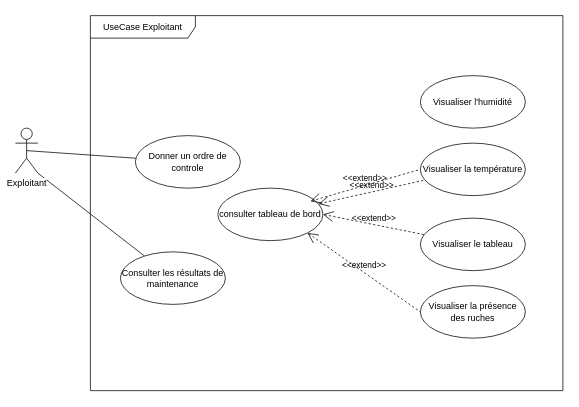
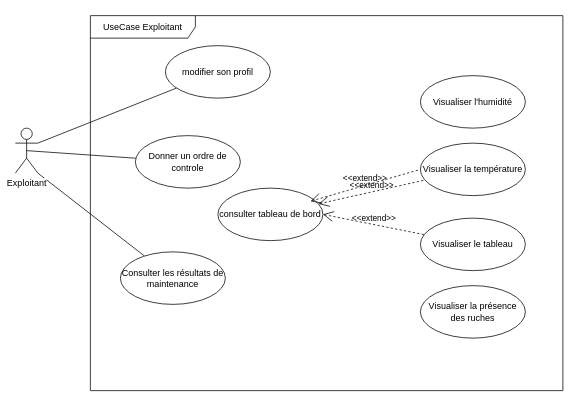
  <mxCell id="0" />
  <mxCell id="1" parent="0" />
  <mxCell id="2" value="UseCase Exploitant" style="shape=umlFrame;whiteSpace=wrap;html=1;width=140;height=30;" parent="1" vertex="1"><mxGeometry x="120" y="20" width="630" height="500" as="geometry" /></mxCell>
+ <mxCell id="3" style="edgeStyle=none;rounded=0;orthogonalLoop=1;jettySize=auto;html=1;exitX=1;exitY=0.333;exitDx=0;exitDy=0;exitPerimeter=0;endArrow=none;endFill=0;" parent="1" source="6" target="8" edge="1"><mxGeometry relative="1" as="geometry" /></mxCell>
  <mxCell id="4" style="edgeStyle=none;rounded=0;orthogonalLoop=1;jettySize=auto;html=1;exitX=0.5;exitY=0.5;exitDx=0;exitDy=0;exitPerimeter=0;endArrow=none;endFill=0;" parent="1" source="6" target="9" edge="1"><mxGeometry relative="1" as="geometry" /></mxCell>
  <mxCell id="5" style="edgeStyle=none;rounded=0;orthogonalLoop=1;jettySize=auto;html=1;endArrow=none;endFill=0;" parent="1" target="10" edge="1"><mxGeometry relative="1" as="geometry"><mxPoint x="50" y="230" as="sourcePoint" /></mxGeometry></mxCell>
  <mxCell id="6" value="Exploitant" style="shape=umlActor;verticalLabelPosition=bottom;labelBackgroundColor=#ffffff;verticalAlign=top;html=1;outlineConnect=0;" parent="1" vertex="1"><mxGeometry x="20" y="170" width="30" height="60" as="geometry" /></mxCell>
  <mxCell id="7" value="&lt;div&gt;consulter tableau de bord&lt;/div&gt;" style="ellipse;whiteSpace=wrap;html=1;" parent="1" vertex="1"><mxGeometry x="290" y="250" width="140" height="70" as="geometry" /></mxCell>
+ <mxCell id="8" value="modifier son profil" style="ellipse;whiteSpace=wrap;html=1;" parent="1" vertex="1"><mxGeometry x="220" y="60" width="140" height="70" as="geometry" /></mxCell>
  <mxCell id="9" value="Donner un ordre de controle" style="ellipse;whiteSpace=wrap;html=1;" parent="1" vertex="1"><mxGeometry x="180" y="180" width="140" height="70" as="geometry" /></mxCell>
  <mxCell id="10" value="Consulter les résultats de maintenance" style="ellipse;whiteSpace=wrap;html=1;" parent="1" vertex="1"><mxGeometry x="160" y="335" width="140" height="70" as="geometry" /></mxCell>
  <mxCell id="11" style="edgeStyle=none;rounded=0;orthogonalLoop=1;jettySize=auto;html=1;exitX=1;exitY=1;exitDx=0;exitDy=0;exitPerimeter=0;endArrow=none;endFill=0;" parent="1" source="6" target="6" edge="1"><mxGeometry relative="1" as="geometry" /></mxCell>
  <mxCell id="12" value="Visualiser l'humidité" style="ellipse;whiteSpace=wrap;html=1;" parent="1" vertex="1"><mxGeometry x="560" y="100" width="140" height="70" as="geometry" /></mxCell>
  <mxCell id="13" value="Visualiser la température" style="ellipse;whiteSpace=wrap;html=1;" parent="1" vertex="1"><mxGeometry x="560" y="190" width="140" height="70" as="geometry" /></mxCell>
  <mxCell id="14" value="Visualiser le tableau" style="ellipse;whiteSpace=wrap;html=1;" parent="1" vertex="1"><mxGeometry x="560" y="290" width="140" height="70" as="geometry" /></mxCell>
  <mxCell id="15" value="Visualiser la présence des ruches" style="ellipse;whiteSpace=wrap;html=1;" parent="1" vertex="1"><mxGeometry x="560" y="380" width="140" height="70" as="geometry" /></mxCell>
  <mxCell id="16" value="&amp;lt;&amp;lt;extend&amp;gt;&amp;gt;" style="edgeStyle=none;html=1;startArrow=open;endArrow=none;startSize=12;verticalAlign=bottom;dashed=1;labelBackgroundColor=none;" parent="1" source="7" target="13" edge="1"><mxGeometry width="160" relative="1" as="geometry"><mxPoint x="510" y="90" as="sourcePoint" /><mxPoint x="670" y="90" as="targetPoint" /></mxGeometry></mxCell>
  <mxCell id="17" value="&amp;lt;&amp;lt;extend&amp;gt;&amp;gt;" style="edgeStyle=none;html=1;startArrow=open;endArrow=none;startSize=12;verticalAlign=bottom;dashed=1;labelBackgroundColor=none;entryX=0;entryY=0.5;entryDx=0;entryDy=0;" parent="1" target="13" edge="1"><mxGeometry width="160" relative="1" as="geometry"><mxPoint x="413.355" y="267.521" as="sourcePoint" /><mxPoint x="583" y="160" as="targetPoint" /></mxGeometry></mxCell>
  <mxCell id="18" value="&amp;lt;&amp;lt;extend&amp;gt;&amp;gt;" style="edgeStyle=none;html=1;startArrow=open;endArrow=none;startSize=12;verticalAlign=bottom;dashed=1;labelBackgroundColor=none;exitX=1;exitY=0.5;exitDx=0;exitDy=0;" parent="1" source="7" target="14" edge="1"><mxGeometry width="160" relative="1" as="geometry"><mxPoint x="423.355" y="277.521" as="sourcePoint" /><mxPoint x="570" y="235" as="targetPoint" /></mxGeometry></mxCell>
- <mxCell id="19" value="&amp;lt;&amp;lt;extend&amp;gt;&amp;gt;" style="edgeStyle=none;html=1;startArrow=open;endArrow=none;startSize=12;verticalAlign=bottom;dashed=1;labelBackgroundColor=none;exitX=1;exitY=1;exitDx=0;exitDy=0;entryX=0;entryY=0.5;entryDx=0;entryDy=0;" parent="1" source="7" target="15" edge="1"><mxGeometry width="160" relative="1" as="geometry"><mxPoint x="440" y="295" as="sourcePoint" /><mxPoint x="575.007" y="322.001" as="targetPoint" /></mxGeometry></mxCell>
